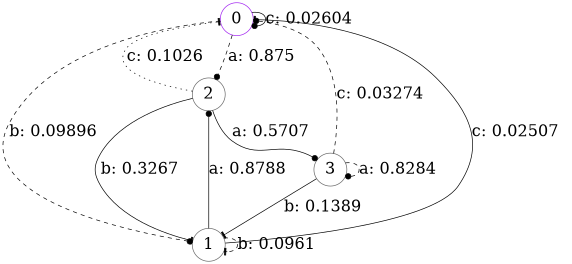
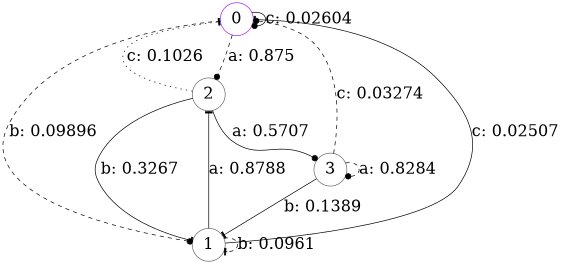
  digraph {
    node [color=gray40 fontsize=24 shape=circle]
    edge [arrowhead=dot fontsize=24 style=solid]
    0 [color=purple]
    2
    1
    3
    0 -> 0 [label="c: 0.02604  "]
    0 -> 2 [label="a: 0.875    " style=dashed]
    0 -> 1 [label="b: 0.09896  " style=dashed]
    2 -> 0 [arrowhead=tee label="c: 0.1026   " style=dotted]
    2 -> 1 [arrowhead=tee label="b: 0.3267   "]
    2 -> 3 [label="a: 0.5707   "]
    1 -> 0 [arrowhead=tee label="c: 0.02507  "]
-   1 -> 2 [label="a: 0.8788   "]
+   1 -> 2 [arrowhead=tee label="a: 0.8788   "]
    1 -> 1 [arrowhead=tee label="b: 0.0961   " style=dashed]
    3 -> 0 [label="c: 0.03274  " style=dashed]
    3 -> 1 [arrowhead=tee label="b: 0.1389   "]
    3 -> 3 [label="a: 0.8284   " style=dashed]
  }
